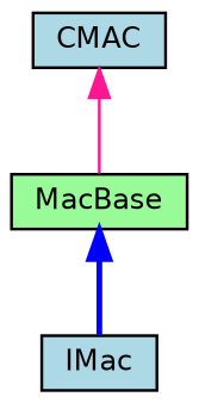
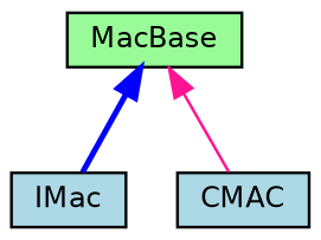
  digraph {
    fontname="DejaVu Sans"
    rankdir=TB
    node [color=black fillcolor=lightblue fontname="DejaVu Sans" fontsize=10 shape=record style=filled]
    edge [dir=back fontname="DejaVu Sans" fontsize=10 labelfontname=Helvetica labelfontsize=10]
    n1 [height=0.2 label=IMac width=0.4]
    n2 [fillcolor=palegreen height=0.2 label=MacBase width=0.4]
    n3 [height=0.2 label=CMAC width=0.4]
    n2 -> n1 [color=blue style=bold]
-   n3 -> n2 [color=deeppink style=solid]
+   n2 -> n3 [color=deeppink style=solid]
  }
